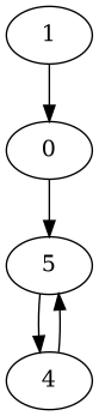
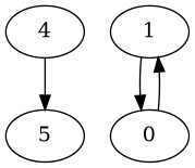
  digraph {
    n1 [label=5]
    n2 [label=4]
    n3 [label=1]
    n4 [label=0]
-   n1 -> n2
    n2 -> n1
    n3 -> n4
-   n4 -> n1
+   n4 -> n3
  }
